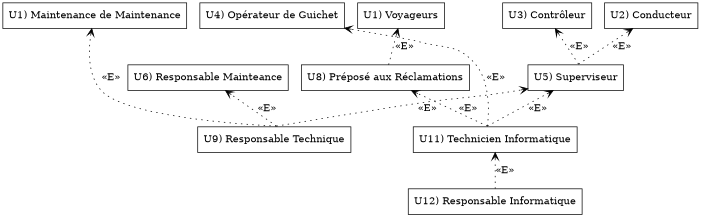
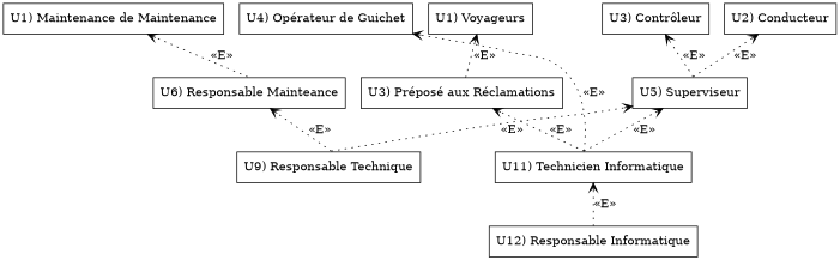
  digraph {
    rankdir=BT
    node [sametail=true shape=box]
    edge [arrowhead=open sametail=true style=dotted]
    n1 [label="U1) Maintenance de Maintenance"]
    n2 [label="U6) Responsable Mainteance"]
    n3 [label="U4) Opérateur de Guichet"]
    n4 [label="U2) Conducteur"]
    n5 [label="U3) Contrôleur"]
    n6 [label="U5) Superviseur"]
    n7 [label="U9) Responsable Technique"]
-   n8 [label="U8) Préposé aux Réclamations"]
+   n8 [label="U3) Préposé aux Réclamations"]
    n9 [label="U1) Voyageurs"]
    n10 [label="U11) Technicien Informatique"]
    n11 [label="U12) Responsable Informatique"]
-   n7 -> n1 [label="«E»"]
+   n2 -> n1 [label="«E»"]
    n2 -> n3 [label="«E»" style=invis]
    n6 -> n4 [label="«E»"]
    n6 -> n5 [label="«E»"]
    n7 -> n2 [label="«E»"]
    n7 -> n6 [label="«E»"]
    n7 -> n8 [label="«E»" style=invis]
    n8 -> n9 [label="«E»"]
    n10 -> n3 [label="«E»"]
    n10 -> n6 [label="«E»"]
    n10 -> n8 [label="«E»"]
    n11 -> n10 [label="«E»"]
  }
